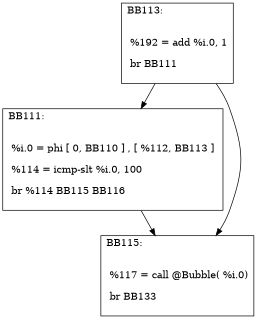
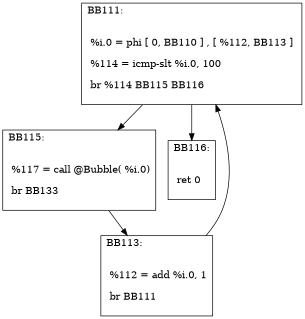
  digraph {
    node [shape=record]
    n1 [label="{BB111:\l\l\n             %i.0 = phi [ 0, BB110 ] , [ %112, BB113 ] \l\n             %114 = icmp-slt %i.0, 100\l\n             br %114 BB115 BB116\l\n             }"]
    n2 [label="{BB115:\l\l\n             %117 = call @Bubble( %i.0)\l\n             br BB133\l\n             }"]
-   n4 [label="{BB113:\l\l\n             %192 = add %i.0, 1\l\n             br BB111\l\n             }"]
+   n3 [label="{BB116:\l\l\n             ret 0\l\n             }"]
+   n4 [label="{BB113:\l\l\n             %112 = add %i.0, 1\l\n             br BB111\l\n             }"]
    n1 -> n2
-   n4 -> n2
+   n1 -> n3
+   n2 -> n4
    n4 -> n1
  }
